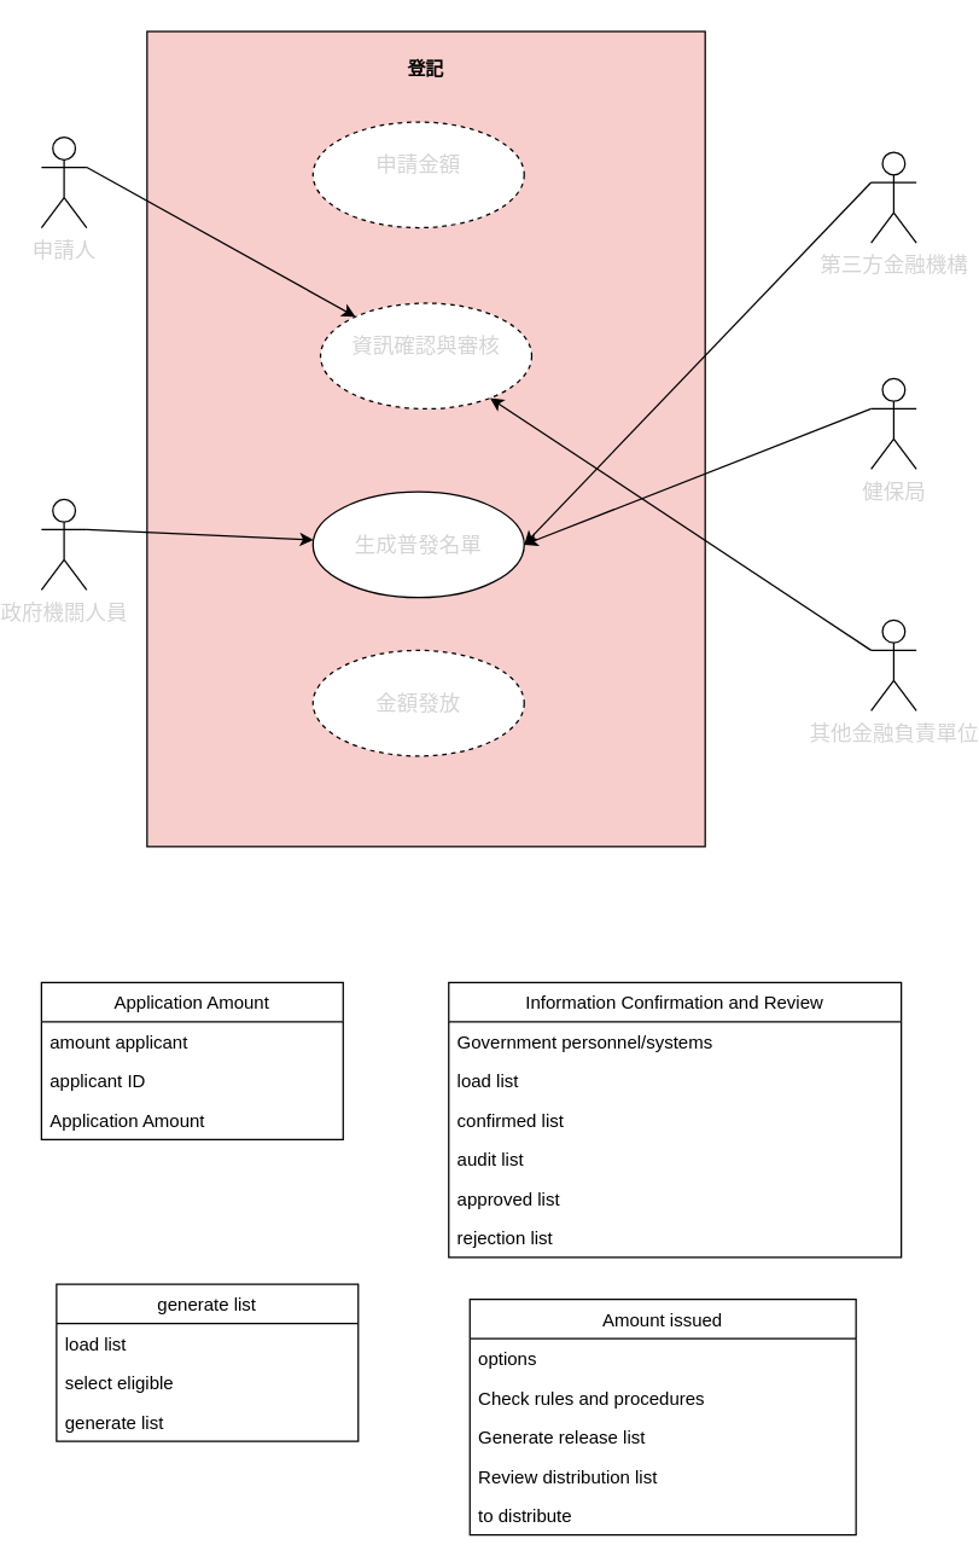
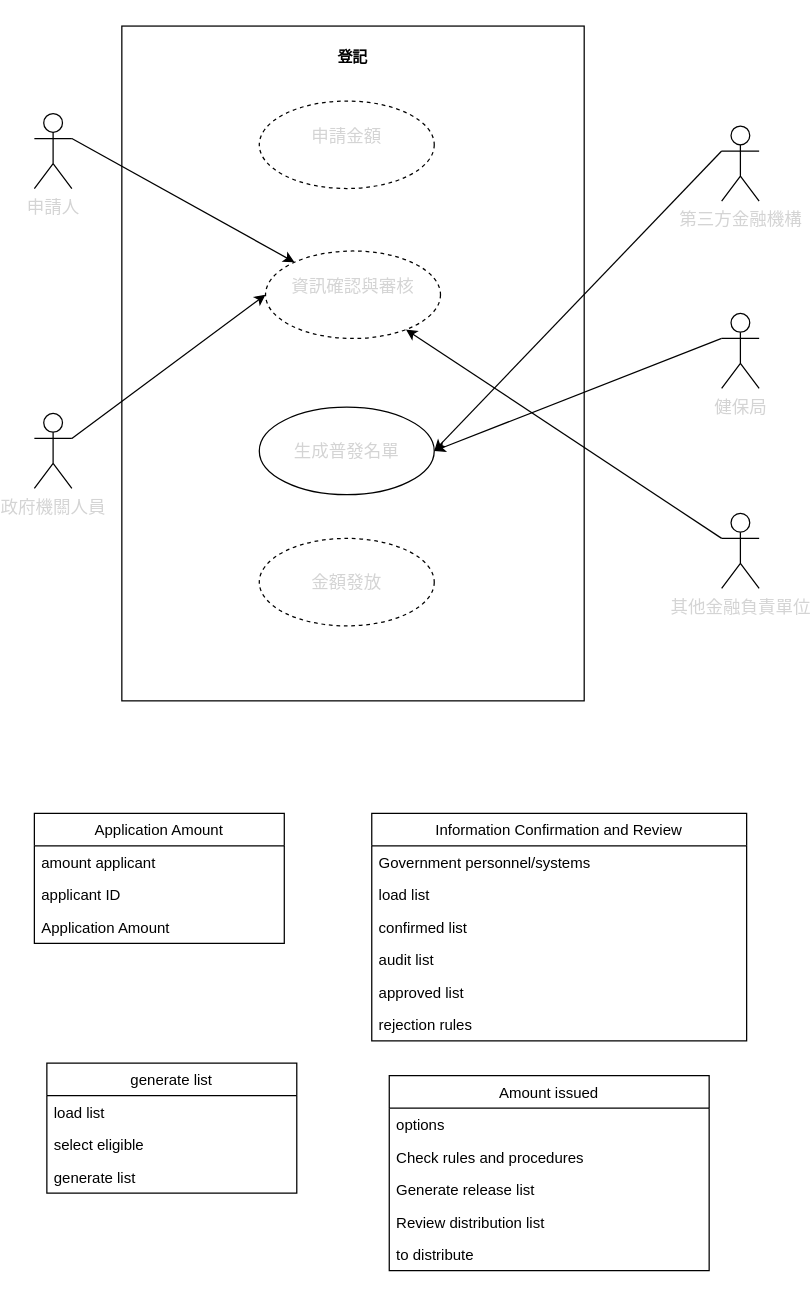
  <mxCell id="0" />
  <mxCell id="1" parent="0" />
  <mxCell id="2" value="&lt;span style=&quot;color: rgb(212, 212, 212); font-family: -apple-system, BlinkMacSystemFont, &amp;quot;Segoe WPC&amp;quot;, &amp;quot;Segoe UI&amp;quot;, system-ui, Ubuntu, &amp;quot;Droid Sans&amp;quot;, sans-serif; font-size: 14px; text-align: start;&quot;&gt;申請人&lt;/span&gt;" style="shape=umlActor;verticalLabelPosition=bottom;verticalAlign=top;html=1;" vertex="1" parent="1"><mxGeometry x="20" y="90" width="30" height="60" as="geometry" /></mxCell>
  <mxCell id="3" value="&lt;span style=&quot;color: rgb(212, 212, 212); font-family: -apple-system, BlinkMacSystemFont, &amp;quot;Segoe WPC&amp;quot;, &amp;quot;Segoe UI&amp;quot;, system-ui, Ubuntu, &amp;quot;Droid Sans&amp;quot;, sans-serif; font-size: 14px; text-align: start;&quot;&gt;政府機關人員&lt;/span&gt;" style="shape=umlActor;verticalLabelPosition=bottom;verticalAlign=top;html=1;" vertex="1" parent="1"><mxGeometry x="20" y="330" width="30" height="60" as="geometry" /></mxCell>
  <mxCell id="4" value="&lt;span style=&quot;color: rgb(212, 212, 212); font-family: -apple-system, BlinkMacSystemFont, &amp;quot;Segoe WPC&amp;quot;, &amp;quot;Segoe UI&amp;quot;, system-ui, Ubuntu, &amp;quot;Droid Sans&amp;quot;, sans-serif; font-size: 14px; text-align: start;&quot;&gt;第三方金融機構&lt;/span&gt;" style="shape=umlActor;verticalLabelPosition=bottom;verticalAlign=top;html=1;" vertex="1" parent="1"><mxGeometry x="570" y="100" width="30" height="60" as="geometry" /></mxCell>
  <mxCell id="5" value="&lt;span style=&quot;color: rgb(212, 212, 212); font-family: -apple-system, BlinkMacSystemFont, &amp;quot;Segoe WPC&amp;quot;, &amp;quot;Segoe UI&amp;quot;, system-ui, Ubuntu, &amp;quot;Droid Sans&amp;quot;, sans-serif; font-size: 14px; text-align: start;&quot;&gt;健保局&lt;/span&gt;" style="shape=umlActor;verticalLabelPosition=bottom;verticalAlign=top;html=1;" vertex="1" parent="1"><mxGeometry x="570" y="250" width="30" height="60" as="geometry" /></mxCell>
  <mxCell id="6" value="&lt;span style=&quot;color: rgb(212, 212, 212); font-family: -apple-system, BlinkMacSystemFont, &amp;quot;Segoe WPC&amp;quot;, &amp;quot;Segoe UI&amp;quot;, system-ui, Ubuntu, &amp;quot;Droid Sans&amp;quot;, sans-serif; font-size: 14px; text-align: start;&quot;&gt;其他金融負責單位&lt;/span&gt;" style="shape=umlActor;verticalLabelPosition=bottom;verticalAlign=top;html=1;" vertex="1" parent="1"><mxGeometry x="570" y="410" width="30" height="60" as="geometry" /></mxCell>
- <mxCell id="7" value="&lt;p style=&quot;margin:0px;margin-top:4px;text-align:center;&quot;&gt;&lt;br&gt;&lt;b&gt;登記&lt;/b&gt;&lt;/p&gt;" style="verticalAlign=top;align=left;overflow=fill;fontSize=12;fontFamily=Helvetica;html=1;fillColor=#f8cecc;" vertex="1" parent="1"><mxGeometry x="90" y="20" width="370" height="540" as="geometry" /></mxCell>
+ <mxCell id="7" value="&lt;p style=&quot;margin:0px;margin-top:4px;text-align:center;&quot;&gt;&lt;br&gt;&lt;b&gt;登記&lt;/b&gt;&lt;/p&gt;" style="verticalAlign=top;align=left;overflow=fill;fontSize=12;fontFamily=Helvetica;html=1;" vertex="1" parent="1"><mxGeometry x="90" y="20" width="370" height="540" as="geometry" /></mxCell>
  <mxCell id="8" value="&#10;&lt;span style=&quot;color: rgb(212, 212, 212); font-family: -apple-system, BlinkMacSystemFont, &amp;quot;Segoe WPC&amp;quot;, &amp;quot;Segoe UI&amp;quot;, system-ui, Ubuntu, &amp;quot;Droid Sans&amp;quot;, sans-serif; font-size: 14px; font-style: normal; font-variant-ligatures: normal; font-variant-caps: normal; font-weight: 400; letter-spacing: normal; orphans: 2; text-align: start; text-indent: 0px; text-transform: none; widows: 2; word-spacing: 0px; -webkit-text-stroke-width: 0px; text-decoration-thickness: initial; text-decoration-style: initial; text-decoration-color: initial; float: none; display: inline !important;&quot;&gt;申請金額&lt;/span&gt;&#10;&#10;" style="ellipse;whiteSpace=wrap;html=1;dashed=1;" vertex="1" parent="1"><mxGeometry x="200" y="80" width="140" height="70" as="geometry" /></mxCell>
  <mxCell id="9" value="&#10;&lt;span style=&quot;color: rgb(212, 212, 212); font-family: -apple-system, BlinkMacSystemFont, &amp;quot;Segoe WPC&amp;quot;, &amp;quot;Segoe UI&amp;quot;, system-ui, Ubuntu, &amp;quot;Droid Sans&amp;quot;, sans-serif; font-size: 14px; font-style: normal; font-variant-ligatures: normal; font-variant-caps: normal; font-weight: 400; letter-spacing: normal; orphans: 2; text-align: start; text-indent: 0px; text-transform: none; widows: 2; word-spacing: 0px; -webkit-text-stroke-width: 0px; text-decoration-thickness: initial; text-decoration-style: initial; text-decoration-color: initial; float: none; display: inline !important;&quot;&gt;資訊確認與審核&lt;/span&gt;&#10;&#10;" style="ellipse;whiteSpace=wrap;html=1;dashed=1;" vertex="1" parent="1"><mxGeometry x="205" y="200" width="140" height="70" as="geometry" /></mxCell>
  <mxCell id="10" value="&lt;span style=&quot;color: rgb(212, 212, 212); font-family: -apple-system, BlinkMacSystemFont, &amp;quot;Segoe WPC&amp;quot;, &amp;quot;Segoe UI&amp;quot;, system-ui, Ubuntu, &amp;quot;Droid Sans&amp;quot;, sans-serif; font-size: 14px; text-align: start;&quot;&gt;生成普發名單&lt;/span&gt;" style="ellipse;whiteSpace=wrap;html=1;" vertex="1" parent="1"><mxGeometry x="200" y="325" width="140" height="70" as="geometry" /></mxCell>
  <mxCell id="11" value="&lt;span style=&quot;color: rgb(212, 212, 212); font-family: -apple-system, BlinkMacSystemFont, &amp;quot;Segoe WPC&amp;quot;, &amp;quot;Segoe UI&amp;quot;, system-ui, Ubuntu, &amp;quot;Droid Sans&amp;quot;, sans-serif; font-size: 14px; text-align: start;&quot;&gt;金額發放&lt;/span&gt;" style="ellipse;whiteSpace=wrap;html=1;dashed=1;" vertex="1" parent="1"><mxGeometry x="200" y="430" width="140" height="70" as="geometry" /></mxCell>
  <mxCell id="12" style="edgeStyle=none;html=1;exitX=0;exitY=0.333;exitDx=0;exitDy=0;exitPerimeter=0;entryX=1;entryY=0.5;entryDx=0;entryDy=0;" edge="1" parent="1" source="4" target="10"><mxGeometry relative="1" as="geometry" /></mxCell>
  <mxCell id="13" style="edgeStyle=none;html=1;exitX=0;exitY=0.333;exitDx=0;exitDy=0;exitPerimeter=0;" edge="1" parent="1" source="5"><mxGeometry relative="1" as="geometry"><mxPoint x="340" y="360" as="targetPoint" /></mxGeometry></mxCell>
- <mxCell id="14" style="edgeStyle=none;html=1;exitX=1;exitY=0.333;exitDx=0;exitDy=0;exitPerimeter=0;" edge="1" parent="1" source="3" target="10"><mxGeometry relative="1" as="geometry" /></mxCell>
+ <mxCell id="14" style="edgeStyle=none;html=1;exitX=1;exitY=0.333;exitDx=0;exitDy=0;exitPerimeter=0;entryX=0;entryY=0.5;entryDx=0;entryDy=0;" edge="1" parent="1" source="3" target="9"><mxGeometry relative="1" as="geometry" /></mxCell>
  <mxCell id="15" style="edgeStyle=none;html=1;exitX=1;exitY=0.333;exitDx=0;exitDy=0;exitPerimeter=0;" edge="1" parent="1" source="2" target="9"><mxGeometry relative="1" as="geometry" /></mxCell>
  <mxCell id="16" style="edgeStyle=none;html=1;exitX=0;exitY=0.333;exitDx=0;exitDy=0;exitPerimeter=0;" edge="1" parent="1" source="6" target="9"><mxGeometry relative="1" as="geometry" /></mxCell>
  <mxCell id="17" value="Information Confirmation and Review" style="swimlane;fontStyle=0;childLayout=stackLayout;horizontal=1;startSize=26;fillColor=none;horizontalStack=0;resizeParent=1;resizeParentMax=0;resizeLast=0;collapsible=1;marginBottom=0;" vertex="1" parent="1"><mxGeometry x="290" y="650" width="300" height="182" as="geometry" /></mxCell>
  <mxCell id="18" value="Government personnel/systems" style="text;strokeColor=none;fillColor=none;align=left;verticalAlign=top;spacingLeft=4;spacingRight=4;overflow=hidden;rotatable=0;points=[[0,0.5],[1,0.5]];portConstraint=eastwest;" vertex="1" parent="17"><mxGeometry y="26" width="300" height="26" as="geometry" /></mxCell>
  <mxCell id="19" value="load list" style="text;strokeColor=none;fillColor=none;align=left;verticalAlign=top;spacingLeft=4;spacingRight=4;overflow=hidden;rotatable=0;points=[[0,0.5],[1,0.5]];portConstraint=eastwest;" vertex="1" parent="17"><mxGeometry y="52" width="300" height="26" as="geometry" /></mxCell>
  <mxCell id="20" value="confirmed list" style="text;strokeColor=none;fillColor=none;align=left;verticalAlign=top;spacingLeft=4;spacingRight=4;overflow=hidden;rotatable=0;points=[[0,0.5],[1,0.5]];portConstraint=eastwest;" vertex="1" parent="17"><mxGeometry y="78" width="300" height="26" as="geometry" /></mxCell>
  <mxCell id="21" value="audit list" style="text;strokeColor=none;fillColor=none;align=left;verticalAlign=top;spacingLeft=4;spacingRight=4;overflow=hidden;rotatable=0;points=[[0,0.5],[1,0.5]];portConstraint=eastwest;" vertex="1" parent="17"><mxGeometry y="104" width="300" height="26" as="geometry" /></mxCell>
  <mxCell id="22" value="approved list" style="text;strokeColor=none;fillColor=none;align=left;verticalAlign=top;spacingLeft=4;spacingRight=4;overflow=hidden;rotatable=0;points=[[0,0.5],[1,0.5]];portConstraint=eastwest;" vertex="1" parent="17"><mxGeometry y="130" width="300" height="26" as="geometry" /></mxCell>
- <mxCell id="23" value="rejection list" style="text;strokeColor=none;fillColor=none;align=left;verticalAlign=top;spacingLeft=4;spacingRight=4;overflow=hidden;rotatable=0;points=[[0,0.5],[1,0.5]];portConstraint=eastwest;" vertex="1" parent="17"><mxGeometry y="156" width="300" height="26" as="geometry" /></mxCell>
+ <mxCell id="23" value="rejection rules" style="text;strokeColor=none;fillColor=none;align=left;verticalAlign=top;spacingLeft=4;spacingRight=4;overflow=hidden;rotatable=0;points=[[0,0.5],[1,0.5]];portConstraint=eastwest;" vertex="1" parent="17"><mxGeometry y="156" width="300" height="26" as="geometry" /></mxCell>
  <mxCell id="24" value="Application Amount" style="swimlane;fontStyle=0;childLayout=stackLayout;horizontal=1;startSize=26;fillColor=none;horizontalStack=0;resizeParent=1;resizeParentMax=0;resizeLast=0;collapsible=1;marginBottom=0;" vertex="1" parent="1"><mxGeometry x="20" y="650" width="200" height="104" as="geometry" /></mxCell>
  <mxCell id="25" value="amount applicant" style="text;strokeColor=none;fillColor=none;align=left;verticalAlign=top;spacingLeft=4;spacingRight=4;overflow=hidden;rotatable=0;points=[[0,0.5],[1,0.5]];portConstraint=eastwest;" vertex="1" parent="24"><mxGeometry y="26" width="200" height="26" as="geometry" /></mxCell>
  <mxCell id="26" value="applicant ID" style="text;strokeColor=none;fillColor=none;align=left;verticalAlign=top;spacingLeft=4;spacingRight=4;overflow=hidden;rotatable=0;points=[[0,0.5],[1,0.5]];portConstraint=eastwest;" vertex="1" parent="24"><mxGeometry y="52" width="200" height="26" as="geometry" /></mxCell>
  <mxCell id="27" value="Application Amount" style="text;strokeColor=none;fillColor=none;align=left;verticalAlign=top;spacingLeft=4;spacingRight=4;overflow=hidden;rotatable=0;points=[[0,0.5],[1,0.5]];portConstraint=eastwest;" vertex="1" parent="24"><mxGeometry y="78" width="200" height="26" as="geometry" /></mxCell>
  <mxCell id="28" value="generate list" style="swimlane;fontStyle=0;childLayout=stackLayout;horizontal=1;startSize=26;fillColor=none;horizontalStack=0;resizeParent=1;resizeParentMax=0;resizeLast=0;collapsible=1;marginBottom=0;" vertex="1" parent="1"><mxGeometry x="30" y="850" width="200" height="104" as="geometry" /></mxCell>
  <mxCell id="29" value="load list" style="text;strokeColor=none;fillColor=none;align=left;verticalAlign=top;spacingLeft=4;spacingRight=4;overflow=hidden;rotatable=0;points=[[0,0.5],[1,0.5]];portConstraint=eastwest;" vertex="1" parent="28"><mxGeometry y="26" width="200" height="26" as="geometry" /></mxCell>
  <mxCell id="30" value="select eligible" style="text;strokeColor=none;fillColor=none;align=left;verticalAlign=top;spacingLeft=4;spacingRight=4;overflow=hidden;rotatable=0;points=[[0,0.5],[1,0.5]];portConstraint=eastwest;" vertex="1" parent="28"><mxGeometry y="52" width="200" height="26" as="geometry" /></mxCell>
  <mxCell id="31" value="generate list" style="text;strokeColor=none;fillColor=none;align=left;verticalAlign=top;spacingLeft=4;spacingRight=4;overflow=hidden;rotatable=0;points=[[0,0.5],[1,0.5]];portConstraint=eastwest;" vertex="1" parent="28"><mxGeometry y="78" width="200" height="26" as="geometry" /></mxCell>
  <mxCell id="32" value="Amount issued" style="swimlane;fontStyle=0;childLayout=stackLayout;horizontal=1;startSize=26;fillColor=none;horizontalStack=0;resizeParent=1;resizeParentMax=0;resizeLast=0;collapsible=1;marginBottom=0;" vertex="1" parent="1"><mxGeometry x="304" y="860" width="256" height="156" as="geometry" /></mxCell>
  <mxCell id="33" value="options" style="text;strokeColor=none;fillColor=none;align=left;verticalAlign=top;spacingLeft=4;spacingRight=4;overflow=hidden;rotatable=0;points=[[0,0.5],[1,0.5]];portConstraint=eastwest;" vertex="1" parent="32"><mxGeometry y="26" width="256" height="26" as="geometry" /></mxCell>
  <mxCell id="34" value="Check rules and procedures" style="text;strokeColor=none;fillColor=none;align=left;verticalAlign=top;spacingLeft=4;spacingRight=4;overflow=hidden;rotatable=0;points=[[0,0.5],[1,0.5]];portConstraint=eastwest;" vertex="1" parent="32"><mxGeometry y="52" width="256" height="26" as="geometry" /></mxCell>
  <mxCell id="35" value="Generate release list" style="text;strokeColor=none;fillColor=none;align=left;verticalAlign=top;spacingLeft=4;spacingRight=4;overflow=hidden;rotatable=0;points=[[0,0.5],[1,0.5]];portConstraint=eastwest;" vertex="1" parent="32"><mxGeometry y="78" width="256" height="26" as="geometry" /></mxCell>
  <mxCell id="36" value="Review distribution list" style="text;strokeColor=none;fillColor=none;align=left;verticalAlign=top;spacingLeft=4;spacingRight=4;overflow=hidden;rotatable=0;points=[[0,0.5],[1,0.5]];portConstraint=eastwest;" vertex="1" parent="32"><mxGeometry y="104" width="256" height="26" as="geometry" /></mxCell>
  <mxCell id="37" value="to distribute" style="text;strokeColor=none;fillColor=none;align=left;verticalAlign=top;spacingLeft=4;spacingRight=4;overflow=hidden;rotatable=0;points=[[0,0.5],[1,0.5]];portConstraint=eastwest;" vertex="1" parent="32"><mxGeometry y="130" width="256" height="26" as="geometry" /></mxCell>
